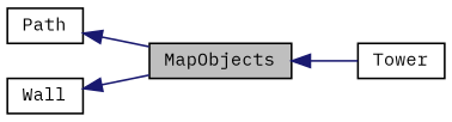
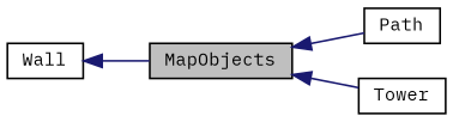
  digraph {
    fontname="IBM Plex Mono"
    rankdir=LR
    node [color=black fillcolor=white fontname="IBM Plex Mono" fontsize=10 shape=record style=filled]
    edge [color=midnightblue dir=back fontname="IBM Plex Mono" fontsize=10 labelfontname=Helvetica labelfontsize=10 style=solid]
    n1 [fillcolor=grey75 fontcolor=black height=0.2 label=MapObjects width=0.4]
    n2 [height=0.2 label=Path width=0.4]
    n3 [height=0.2 label=Tower width=0.4]
    n4 [height=0.2 label=Wall width=0.4]
-   n2 -> n1
+   n1 -> n2
    n1 -> n3
    n4 -> n1
  }
